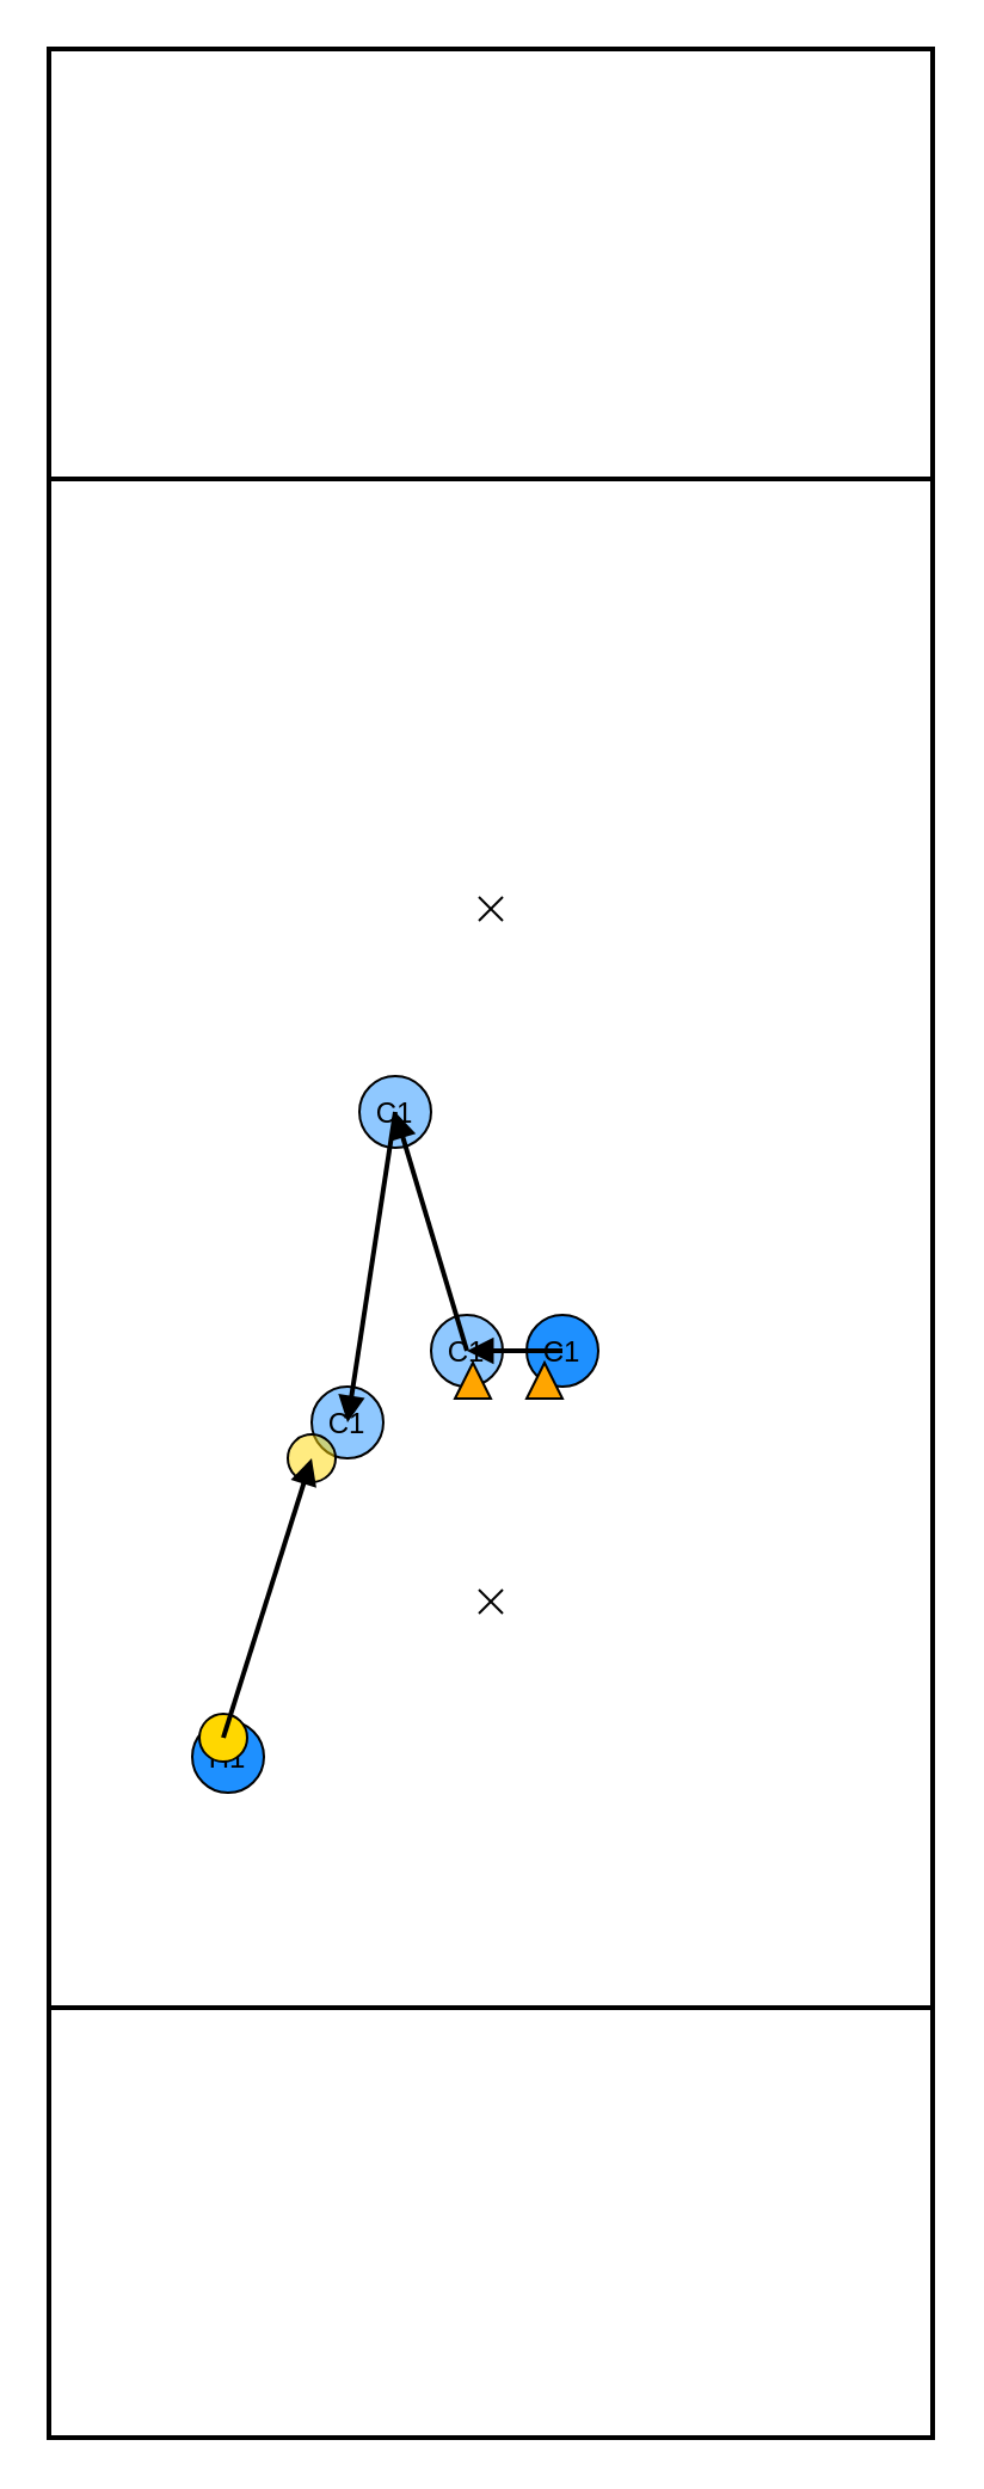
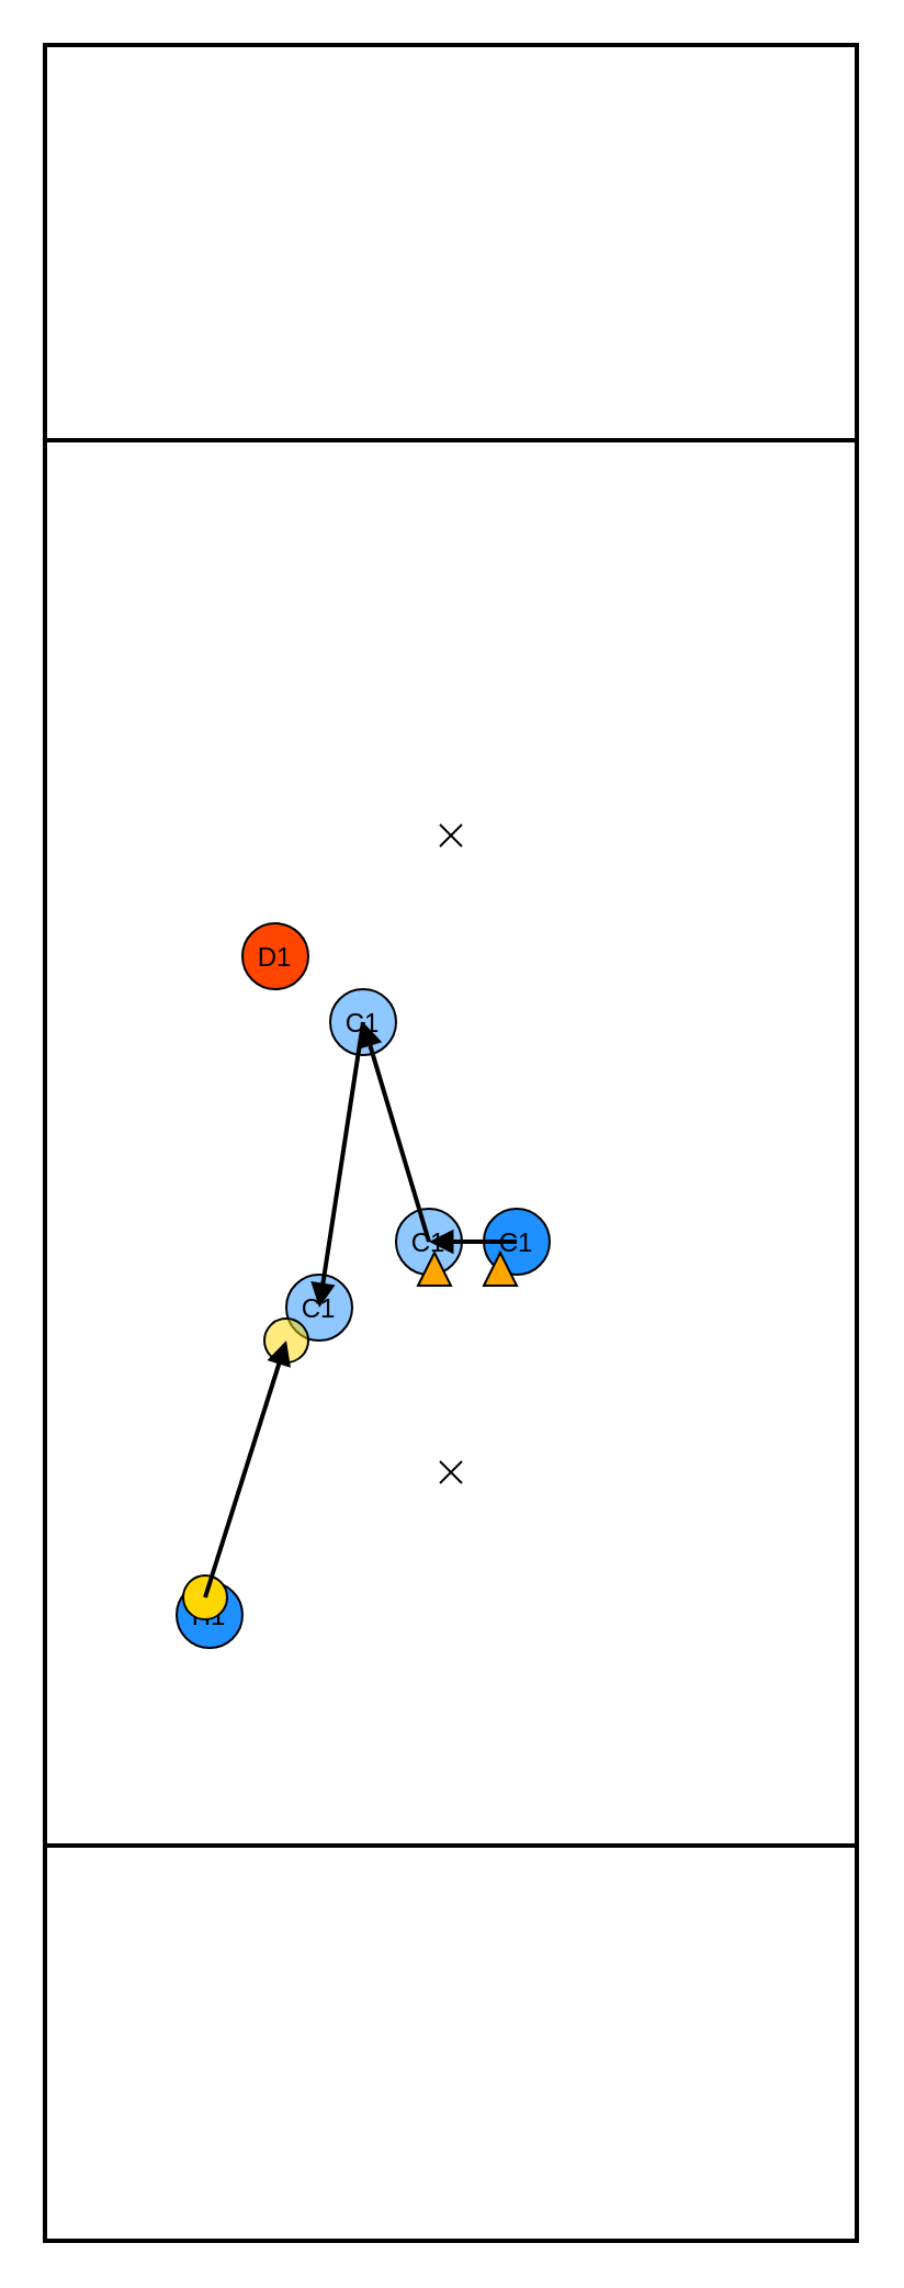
  <mxCell id="0" />
  <mxCell id="1" parent="0" />
  <mxCell id="2" value="" style="rounded=0;fillColor=#FFFFFF;strokeColor=#000000;strokeWidth=2;" parent="1" vertex="1"><mxGeometry width="370" height="1000" as="geometry" x="20" y="20" /></mxCell>
  <mxCell id="3" value="" style="rounded=0;fillColor=#FFFFFF;strokeColor=#000000;strokeWidth=2;" parent="1" vertex="1"><mxGeometry width="370" height="180" as="geometry" x="20" y="20" /></mxCell>
  <mxCell id="4" value="" style="rounded=0;fillColor=#FFFFFF;strokeColor=#000000;strokeWidth=2;" parent="1" vertex="1"><mxGeometry y="840" width="370" height="180" as="geometry" x="20" /></mxCell>
  <mxCell id="5" value="" style="group" vertex="1" connectable="0" parent="1"><mxGeometry x="200" y="375" width="10" height="10" as="geometry" /></mxCell>
  <mxCell id="6" value="" style="endArrow=none;html=1;rounded=0;" edge="1" parent="5"><mxGeometry width="50" height="50" relative="1" as="geometry"><mxPoint as="sourcePoint" /><mxPoint x="10" y="10" as="targetPoint" /></mxGeometry></mxCell>
  <mxCell id="7" value="" style="endArrow=none;html=1;rounded=0;" edge="1" parent="5"><mxGeometry width="50" height="50" relative="1" as="geometry"><mxPoint y="10" as="sourcePoint" /><mxPoint x="10" as="targetPoint" /></mxGeometry></mxCell>
  <mxCell id="8" value="" style="group" vertex="1" connectable="0" parent="1"><mxGeometry x="200" y="665" width="10" height="10" as="geometry" /></mxCell>
  <mxCell id="9" value="" style="endArrow=none;html=1;rounded=0;" edge="1" parent="8"><mxGeometry width="50" height="50" relative="1" as="geometry"><mxPoint as="sourcePoint" /><mxPoint x="10" y="10" as="targetPoint" /></mxGeometry></mxCell>
  <mxCell id="10" value="" style="endArrow=none;html=1;rounded=0;" edge="1" parent="8"><mxGeometry width="50" height="50" relative="1" as="geometry"><mxPoint y="10" as="sourcePoint" /><mxPoint x="10" as="targetPoint" /></mxGeometry></mxCell>
  <mxCell id="11" value="H1" style="ellipse;fillColor=#1E90FF;strokeColor=#000000;fontSize=12;" vertex="1" parent="1"><mxGeometry x="80" y="720" width="30" height="30" as="geometry" /></mxCell>
  <mxCell id="12" value="C1" style="ellipse;fillColor=#1E90FF;strokeColor=#000000;fontSize=12;" vertex="1" parent="1"><mxGeometry x="220" y="550" width="30" height="30" as="geometry" /></mxCell>
  <mxCell id="13" value="C1" style="ellipse;fillColor=#1E90FF7F;strokeColor=#000000;fontSize=12;" vertex="1" parent="1"><mxGeometry x="180" y="550" width="30" height="30" as="geometry" /></mxCell>
  <mxCell id="14" value="" style="edgeStyle=none;endArrow=block;strokeColor=#000000;strokeWidth=2;" edge="1" parent="1"><mxGeometry relative="1" as="geometry"><mxPoint x="235" y="565" as="sourcePoint" /><mxPoint x="195" y="565" as="targetPoint" /></mxGeometry></mxCell>
  <mxCell id="15" value="C1" style="ellipse;fillColor=#1E90FF7F;strokeColor=#000000;fontSize=12;" vertex="1" parent="1"><mxGeometry x="150" y="450" width="30" height="30" as="geometry" /></mxCell>
  <mxCell id="16" value="" style="edgeStyle=none;endArrow=block;strokeColor=#000000;strokeWidth=2;" edge="1" parent="1"><mxGeometry relative="1" as="geometry"><mxPoint x="195" y="565" as="sourcePoint" /><mxPoint x="165" y="465" as="targetPoint" /></mxGeometry></mxCell>
  <mxCell id="17" value="C1" style="ellipse;fillColor=#1E90FF7F;strokeColor=#000000;fontSize=12;" vertex="1" parent="1"><mxGeometry x="130" y="580" width="30" height="30" as="geometry" /></mxCell>
  <mxCell id="18" value="" style="edgeStyle=none;endArrow=block;strokeColor=#000000;strokeWidth=2;" edge="1" parent="1"><mxGeometry relative="1" as="geometry"><mxPoint x="165" y="465" as="sourcePoint" /><mxPoint x="145" y="595" as="targetPoint" /></mxGeometry></mxCell>
+ <mxCell id="19" value="D1" style="ellipse;fillColor=#FF4500;strokeColor=#000000;fontSize=12;" vertex="1" parent="1"><mxGeometry x="110" y="420" width="30" height="30" as="geometry" /></mxCell>
  <mxCell id="20" value="" style="ellipse;fillColor=#FFD700;strokeColor=#000000;fontSize=12;" vertex="1" parent="1"><mxGeometry x="83" y="717" width="20" height="20" as="geometry" /></mxCell>
  <mxCell id="21" value="" style="ellipse;fillColor=#FFD7007F;strokeColor=#000000;fontSize=12;" vertex="1" parent="1"><mxGeometry x="120" y="600" width="20" height="20" as="geometry" /></mxCell>
  <mxCell id="22" value="" style="edgeStyle=none;endArrow=block;strokeColor=#000000;strokeWidth=2;" edge="1" parent="1"><mxGeometry relative="1" as="geometry"><mxPoint x="93" y="727" as="sourcePoint" /><mxPoint x="130" y="610" as="targetPoint" /></mxGeometry></mxCell>
  <mxCell id="23" value="" style="edgeStyle=none;endArrow=none;strokeWidth=3;strokeColor=#000000;" edge="1" parent="1"><mxGeometry relative="1" as="geometry"><mxPoint x="80" y="720" as="sourcePoint" /><mxPoint x="80" y="720" as="targetPoint" /></mxGeometry></mxCell>
  <mxCell id="24" value="" style="shape=triangle;direction=north;fillColor=#FFA500;strokeColor=#000000;fontSize=12;" vertex="1" parent="1"><mxGeometry x="220" y="570" width="15" height="15" as="geometry" /></mxCell>
  <mxCell id="25" value="" style="shape=triangle;direction=north;fillColor=#FFA500;strokeColor=#000000;fontSize=12;" vertex="1" parent="1"><mxGeometry x="190" y="570" width="15" height="15" as="geometry" /></mxCell>
